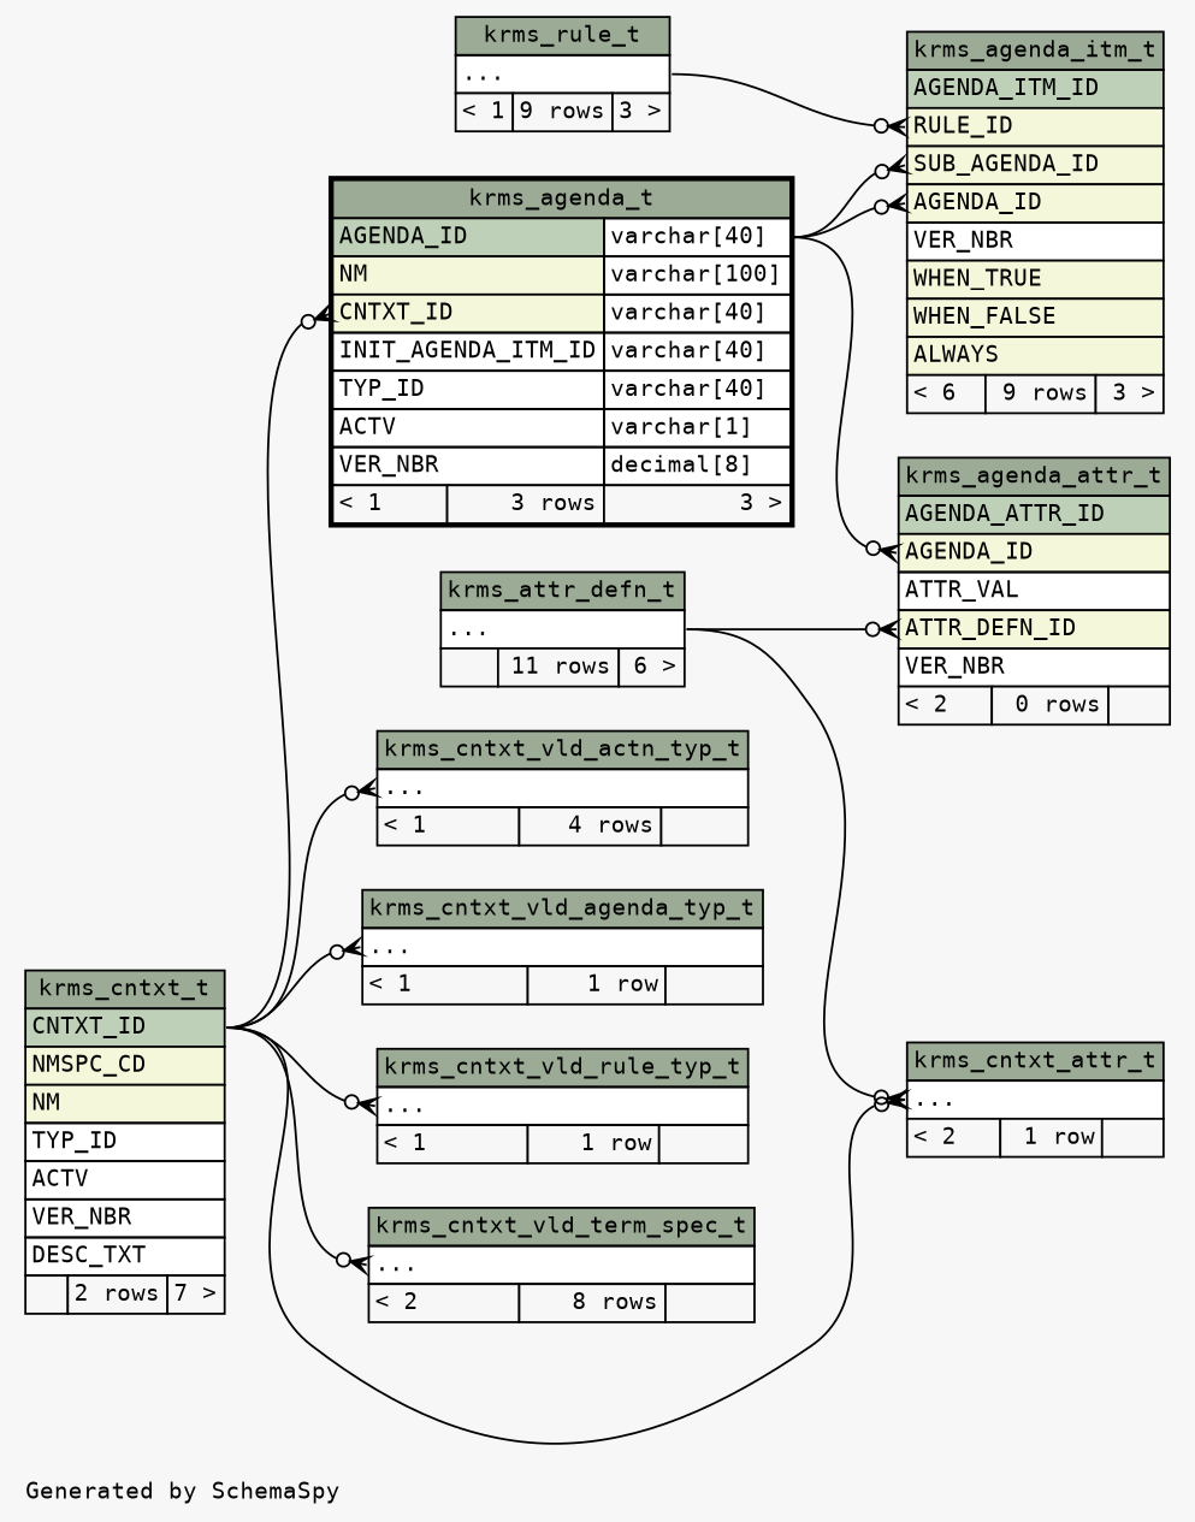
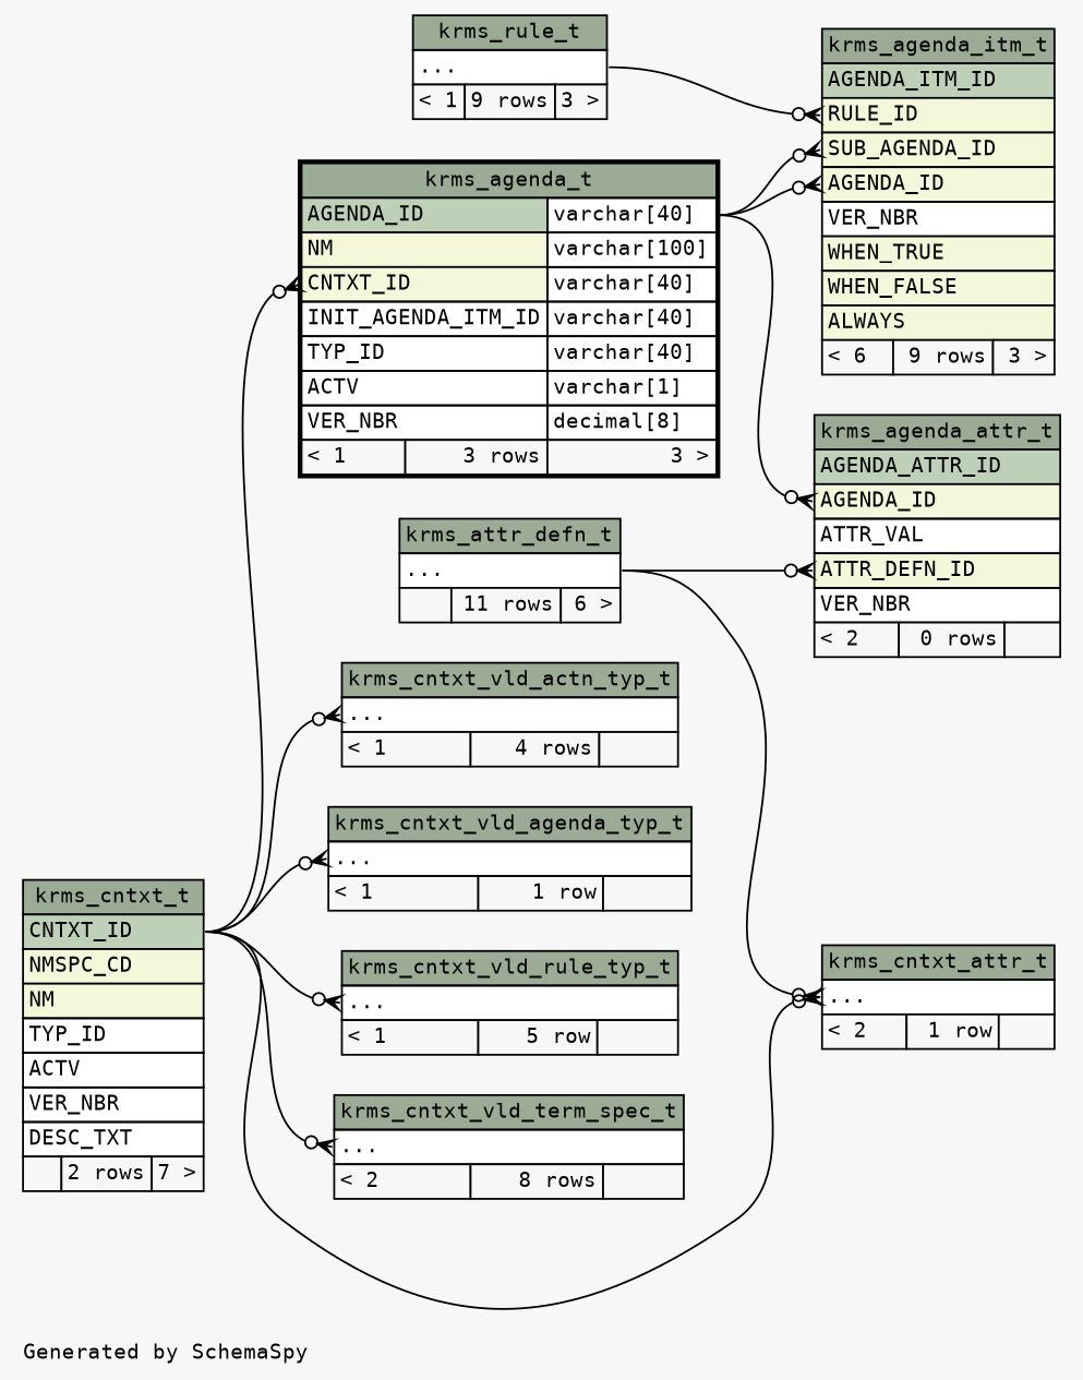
  digraph {
    bgcolor="#f7f7f7"
    fontname="DejaVu Sans Mono"
    fontsize=11
    label="\nGenerated by SchemaSpy"
    labeljust=l
    nodesep=0.18
    rankdir=RL
    ranksep=0.46
    node [fontname="DejaVu Sans Mono" fontsize=11 shape=plaintext]
    edge [arrowhead=none arrowsize=0.8 arrowtail=crowodot dir=back fontname="DejaVu Sans Mono" headport="CNTXT_ID:e" tailport="elipses:w"]
    n1 [label=<     <TABLE BORDER="0" CELLBORDER="1" CELLSPACING="0" BGCOLOR="#ffffff">       <TR><TD COLSPAN="3" BGCOLOR="#9bab96" ALIGN="CENTER">krms_agenda_attr_t</TD></TR>       <TR><TD PORT="AGENDA_ATTR_ID" COLSPAN="3" BGCOLOR="#bed1b8" ALIGN="LEFT">AGENDA_ATTR_ID</TD></TR>       <TR><TD PORT="AGENDA_ID" COLSPAN="3" BGCOLOR="#f4f7da" ALIGN="LEFT">AGENDA_ID</TD></TR>       <TR><TD PORT="ATTR_VAL" COLSPAN="3" ALIGN="LEFT">ATTR_VAL</TD></TR>       <TR><TD PORT="ATTR_DEFN_ID" COLSPAN="3" BGCOLOR="#f4f7da" ALIGN="LEFT">ATTR_DEFN_ID</TD></TR>       <TR><TD PORT="VER_NBR" COLSPAN="3" ALIGN="LEFT">VER_NBR</TD></TR>       <TR><TD ALIGN="LEFT" BGCOLOR="#f7f7f7">&lt; 2</TD><TD ALIGN="RIGHT" BGCOLOR="#f7f7f7">0 rows</TD><TD ALIGN="RIGHT" BGCOLOR="#f7f7f7">  </TD></TR>     </TABLE>>]
    n2 [label=<     <TABLE BORDER="2" CELLBORDER="1" CELLSPACING="0" BGCOLOR="#ffffff">       <TR><TD COLSPAN="3" BGCOLOR="#9bab96" ALIGN="CENTER">krms_agenda_t</TD></TR>       <TR><TD PORT="AGENDA_ID" COLSPAN="2" BGCOLOR="#bed1b8" ALIGN="LEFT">AGENDA_ID</TD><TD PORT="AGENDA_ID.type" ALIGN="LEFT">varchar[40]</TD></TR>       <TR><TD PORT="NM" COLSPAN="2" BGCOLOR="#f4f7da" ALIGN="LEFT">NM</TD><TD PORT="NM.type" ALIGN="LEFT">varchar[100]</TD></TR>       <TR><TD PORT="CNTXT_ID" COLSPAN="2" BGCOLOR="#f4f7da" ALIGN="LEFT">CNTXT_ID</TD><TD PORT="CNTXT_ID.type" ALIGN="LEFT">varchar[40]</TD></TR>       <TR><TD PORT="INIT_AGENDA_ITM_ID" COLSPAN="2" ALIGN="LEFT">INIT_AGENDA_ITM_ID</TD><TD PORT="INIT_AGENDA_ITM_ID.type" ALIGN="LEFT">varchar[40]</TD></TR>       <TR><TD PORT="TYP_ID" COLSPAN="2" ALIGN="LEFT">TYP_ID</TD><TD PORT="TYP_ID.type" ALIGN="LEFT">varchar[40]</TD></TR>       <TR><TD PORT="ACTV" COLSPAN="2" ALIGN="LEFT">ACTV</TD><TD PORT="ACTV.type" ALIGN="LEFT">varchar[1]</TD></TR>       <TR><TD PORT="VER_NBR" COLSPAN="2" ALIGN="LEFT">VER_NBR</TD><TD PORT="VER_NBR.type" ALIGN="LEFT">decimal[8]</TD></TR>       <TR><TD ALIGN="LEFT" BGCOLOR="#f7f7f7">&lt; 1</TD><TD ALIGN="RIGHT" BGCOLOR="#f7f7f7">3 rows</TD><TD ALIGN="RIGHT" BGCOLOR="#f7f7f7">3 &gt;</TD></TR>     </TABLE>>]
    n3 [label=<     <TABLE BORDER="0" CELLBORDER="1" CELLSPACING="0" BGCOLOR="#ffffff">       <TR><TD COLSPAN="3" BGCOLOR="#9bab96" ALIGN="CENTER">krms_attr_defn_t</TD></TR>       <TR><TD PORT="elipses" COLSPAN="3" ALIGN="LEFT">...</TD></TR>       <TR><TD ALIGN="LEFT" BGCOLOR="#f7f7f7">  </TD><TD ALIGN="RIGHT" BGCOLOR="#f7f7f7">11 rows</TD><TD ALIGN="RIGHT" BGCOLOR="#f7f7f7">6 &gt;</TD></TR>     </TABLE>>]
    n4 [label=<     <TABLE BORDER="0" CELLBORDER="1" CELLSPACING="0" BGCOLOR="#ffffff">       <TR><TD COLSPAN="3" BGCOLOR="#9bab96" ALIGN="CENTER">krms_cntxt_t</TD></TR>       <TR><TD PORT="CNTXT_ID" COLSPAN="3" BGCOLOR="#bed1b8" ALIGN="LEFT">CNTXT_ID</TD></TR>       <TR><TD PORT="NMSPC_CD" COLSPAN="3" BGCOLOR="#f4f7da" ALIGN="LEFT">NMSPC_CD</TD></TR>       <TR><TD PORT="NM" COLSPAN="3" BGCOLOR="#f4f7da" ALIGN="LEFT">NM</TD></TR>       <TR><TD PORT="TYP_ID" COLSPAN="3" ALIGN="LEFT">TYP_ID</TD></TR>       <TR><TD PORT="ACTV" COLSPAN="3" ALIGN="LEFT">ACTV</TD></TR>       <TR><TD PORT="VER_NBR" COLSPAN="3" ALIGN="LEFT">VER_NBR</TD></TR>       <TR><TD PORT="DESC_TXT" COLSPAN="3" ALIGN="LEFT">DESC_TXT</TD></TR>       <TR><TD ALIGN="LEFT" BGCOLOR="#f7f7f7">  </TD><TD ALIGN="RIGHT" BGCOLOR="#f7f7f7">2 rows</TD><TD ALIGN="RIGHT" BGCOLOR="#f7f7f7">7 &gt;</TD></TR>     </TABLE>>]
    n5 [label=<     <TABLE BORDER="0" CELLBORDER="1" CELLSPACING="0" BGCOLOR="#ffffff">       <TR><TD COLSPAN="3" BGCOLOR="#9bab96" ALIGN="CENTER">krms_agenda_itm_t</TD></TR>       <TR><TD PORT="AGENDA_ITM_ID" COLSPAN="3" BGCOLOR="#bed1b8" ALIGN="LEFT">AGENDA_ITM_ID</TD></TR>       <TR><TD PORT="RULE_ID" COLSPAN="3" BGCOLOR="#f4f7da" ALIGN="LEFT">RULE_ID</TD></TR>       <TR><TD PORT="SUB_AGENDA_ID" COLSPAN="3" BGCOLOR="#f4f7da" ALIGN="LEFT">SUB_AGENDA_ID</TD></TR>       <TR><TD PORT="AGENDA_ID" COLSPAN="3" BGCOLOR="#f4f7da" ALIGN="LEFT">AGENDA_ID</TD></TR>       <TR><TD PORT="VER_NBR" COLSPAN="3" ALIGN="LEFT">VER_NBR</TD></TR>       <TR><TD PORT="WHEN_TRUE" COLSPAN="3" BGCOLOR="#f4f7da" ALIGN="LEFT">WHEN_TRUE</TD></TR>       <TR><TD PORT="WHEN_FALSE" COLSPAN="3" BGCOLOR="#f4f7da" ALIGN="LEFT">WHEN_FALSE</TD></TR>       <TR><TD PORT="ALWAYS" COLSPAN="3" BGCOLOR="#f4f7da" ALIGN="LEFT">ALWAYS</TD></TR>       <TR><TD ALIGN="LEFT" BGCOLOR="#f7f7f7">&lt; 6</TD><TD ALIGN="RIGHT" BGCOLOR="#f7f7f7">9 rows</TD><TD ALIGN="RIGHT" BGCOLOR="#f7f7f7">3 &gt;</TD></TR>     </TABLE>>]
    n6 [label=<     <TABLE BORDER="0" CELLBORDER="1" CELLSPACING="0" BGCOLOR="#ffffff">       <TR><TD COLSPAN="3" BGCOLOR="#9bab96" ALIGN="CENTER">krms_rule_t</TD></TR>       <TR><TD PORT="elipses" COLSPAN="3" ALIGN="LEFT">...</TD></TR>       <TR><TD ALIGN="LEFT" BGCOLOR="#f7f7f7">&lt; 1</TD><TD ALIGN="RIGHT" BGCOLOR="#f7f7f7">9 rows</TD><TD ALIGN="RIGHT" BGCOLOR="#f7f7f7">3 &gt;</TD></TR>     </TABLE>>]
    n7 [label=<     <TABLE BORDER="0" CELLBORDER="1" CELLSPACING="0" BGCOLOR="#ffffff">       <TR><TD COLSPAN="3" BGCOLOR="#9bab96" ALIGN="CENTER">krms_cntxt_attr_t</TD></TR>       <TR><TD PORT="elipses" COLSPAN="3" ALIGN="LEFT">...</TD></TR>       <TR><TD ALIGN="LEFT" BGCOLOR="#f7f7f7">&lt; 2</TD><TD ALIGN="RIGHT" BGCOLOR="#f7f7f7">1 row</TD><TD ALIGN="RIGHT" BGCOLOR="#f7f7f7">  </TD></TR>     </TABLE>>]
    n8 [label=<     <TABLE BORDER="0" CELLBORDER="1" CELLSPACING="0" BGCOLOR="#ffffff">       <TR><TD COLSPAN="3" BGCOLOR="#9bab96" ALIGN="CENTER">krms_cntxt_vld_actn_typ_t</TD></TR>       <TR><TD PORT="elipses" COLSPAN="3" ALIGN="LEFT">...</TD></TR>       <TR><TD ALIGN="LEFT" BGCOLOR="#f7f7f7">&lt; 1</TD><TD ALIGN="RIGHT" BGCOLOR="#f7f7f7">4 rows</TD><TD ALIGN="RIGHT" BGCOLOR="#f7f7f7">  </TD></TR>     </TABLE>>]
    n9 [label=<     <TABLE BORDER="0" CELLBORDER="1" CELLSPACING="0" BGCOLOR="#ffffff">       <TR><TD COLSPAN="3" BGCOLOR="#9bab96" ALIGN="CENTER">krms_cntxt_vld_agenda_typ_t</TD></TR>       <TR><TD PORT="elipses" COLSPAN="3" ALIGN="LEFT">...</TD></TR>       <TR><TD ALIGN="LEFT" BGCOLOR="#f7f7f7">&lt; 1</TD><TD ALIGN="RIGHT" BGCOLOR="#f7f7f7">1 row</TD><TD ALIGN="RIGHT" BGCOLOR="#f7f7f7">  </TD></TR>     </TABLE>>]
-   n10 [label=<     <TABLE BORDER="0" CELLBORDER="1" CELLSPACING="0" BGCOLOR="#ffffff">       <TR><TD COLSPAN="3" BGCOLOR="#9bab96" ALIGN="CENTER">krms_cntxt_vld_rule_typ_t</TD></TR>       <TR><TD PORT="elipses" COLSPAN="3" ALIGN="LEFT">...</TD></TR>       <TR><TD ALIGN="LEFT" BGCOLOR="#f7f7f7">&lt; 1</TD><TD ALIGN="RIGHT" BGCOLOR="#f7f7f7">1 row</TD><TD ALIGN="RIGHT" BGCOLOR="#f7f7f7">  </TD></TR>     </TABLE>>]
+   n10 [label=<     <TABLE BORDER="0" CELLBORDER="1" CELLSPACING="0" BGCOLOR="#ffffff">       <TR><TD COLSPAN="3" BGCOLOR="#9bab96" ALIGN="CENTER">krms_cntxt_vld_rule_typ_t</TD></TR>       <TR><TD PORT="elipses" COLSPAN="3" ALIGN="LEFT">...</TD></TR>       <TR><TD ALIGN="LEFT" BGCOLOR="#f7f7f7">&lt; 1</TD><TD ALIGN="RIGHT" BGCOLOR="#f7f7f7">5 row</TD><TD ALIGN="RIGHT" BGCOLOR="#f7f7f7">  </TD></TR>     </TABLE>>]
    n11 [label=<     <TABLE BORDER="0" CELLBORDER="1" CELLSPACING="0" BGCOLOR="#ffffff">       <TR><TD COLSPAN="3" BGCOLOR="#9bab96" ALIGN="CENTER">krms_cntxt_vld_term_spec_t</TD></TR>       <TR><TD PORT="elipses" COLSPAN="3" ALIGN="LEFT">...</TD></TR>       <TR><TD ALIGN="LEFT" BGCOLOR="#f7f7f7">&lt; 2</TD><TD ALIGN="RIGHT" BGCOLOR="#f7f7f7">8 rows</TD><TD ALIGN="RIGHT" BGCOLOR="#f7f7f7">  </TD></TR>     </TABLE>>]
    n1 -> n2 [headport="AGENDA_ID.type:e" tailport="AGENDA_ID:w"]
    n1 -> n3 [headport="elipses:e" tailport="ATTR_DEFN_ID:w"]
    n2 -> n4 [tailport="CNTXT_ID:w"]
    n5 -> n2 [headport="AGENDA_ID.type:e" tailport="AGENDA_ID:w"]
    n5 -> n2 [headport="AGENDA_ID.type:e" tailport="SUB_AGENDA_ID:w"]
    n5 -> n6 [headport="elipses:e" tailport="RULE_ID:w"]
    n7 -> n3 [headport="elipses:e"]
    n7 -> n4
    n8 -> n4
    n9 -> n4
    n10 -> n4
    n11 -> n4
  }
